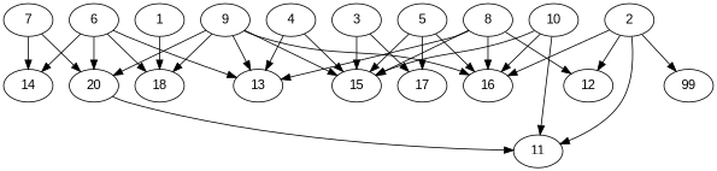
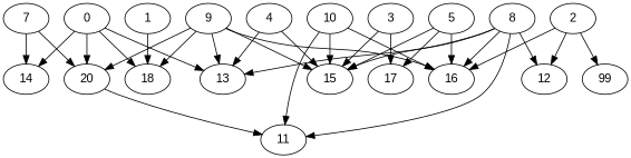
  digraph {
    fontname="Liberation Sans"
    node [alpha=0.11 fontname="Liberation Sans"]
    edge [fontname="Liberation Sans"]
    1 [alpha=0.03 expect_size=28127232]
    18 [alpha=0.01 expect_size=33043456]
    2 [alpha=0.02 expect_size=14541824]
    12 [expect_size=14374912]
    16 [alpha=0.16 expect_size=6831104]
    n6 [alpha=0.15 expect_size=12049408 label=99]
    3 [alpha=0.05 expect_size=12868608]
    15 [alpha=0.13 expect_size=34074624]
    17 [alpha=0.09 expect_size=25159680]
    4 [alpha=0.01 expect_size=28955648]
    13 [alpha=0.20 expect_size=17982464]
    5 [alpha=0.08 expect_size=25329664]
-   6 [alpha=0.08 expect_size=15967232]
+   6 [alpha=0.08 expect_size=15967232 label=0]
    14 [alpha=0.13 expect_size=30742528]
    20 [alpha=0.13 expect_size=37198848]
    11 [alpha=0.14 expect_size=6419456]
    7 [alpha=0.03 expect_size=37480448]
    8 [expect_size=15278080]
    9 [expect_size=31336448]
    10 [alpha=0.06 expect_size=9720832]
    1 -> 18
    2 -> 12
    2 -> 16
    2 -> n6
    3 -> 15
    3 -> 17
    4 -> 15
    4 -> 13
    5 -> 16
    5 -> 15
    5 -> 17
    6 -> 18
    6 -> 13
    6 -> 14
    6 -> 20
    20 -> 11
    7 -> 14
    7 -> 20
    8 -> 12
    8 -> 16
    8 -> 15
    8 -> 13
-   2 -> 11
+   8 -> 11
    9 -> 18
    9 -> 16
    9 -> 15
    9 -> 13
    9 -> 20
    10 -> 16
    10 -> 15
    10 -> 11
  }
